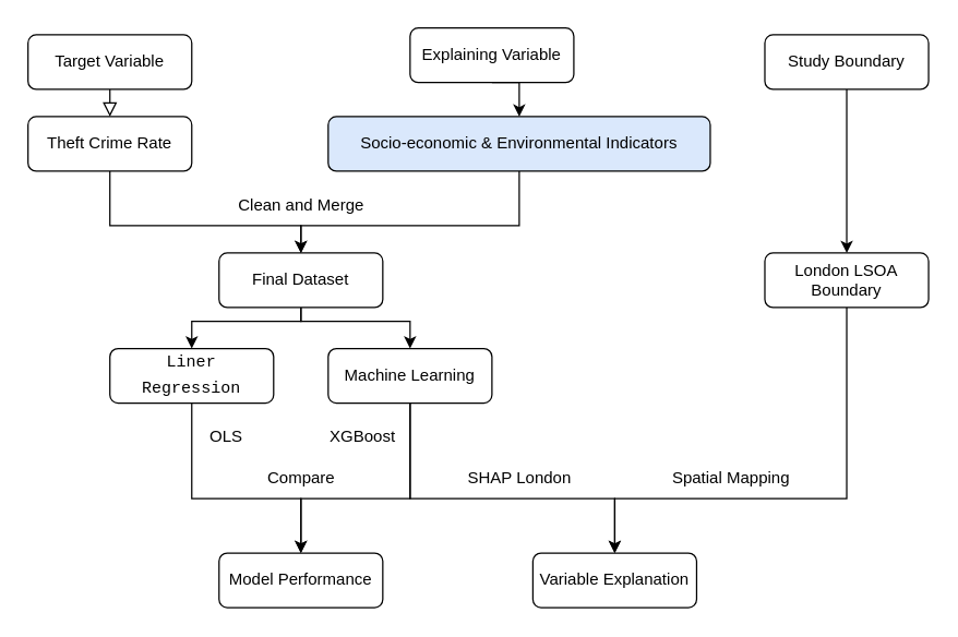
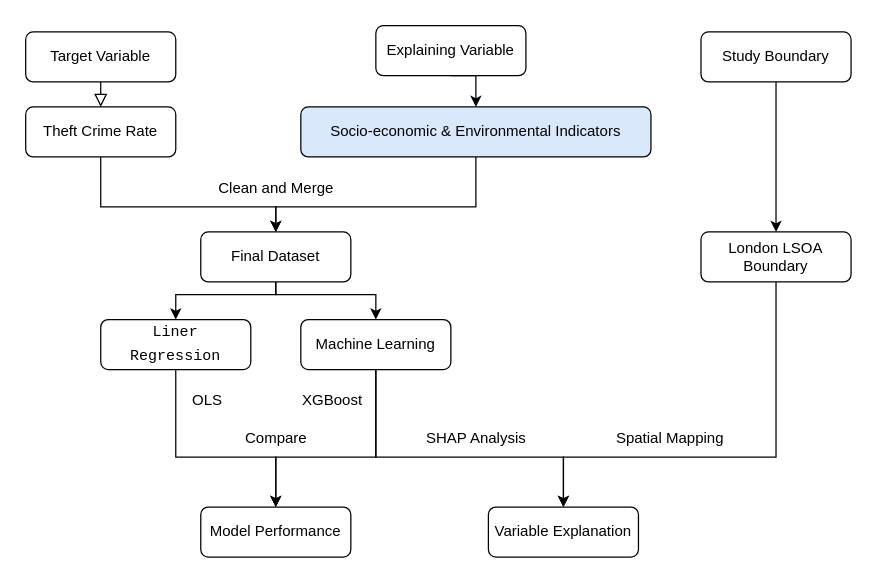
  <mxCell id="0" />
  <mxCell id="1" parent="0" />
  <mxCell id="2" value="" style="rounded=0;html=1;jettySize=auto;orthogonalLoop=1;fontSize=11;endArrow=block;endFill=0;endSize=8;strokeWidth=1;shadow=0;labelBackgroundColor=none;edgeStyle=orthogonalEdgeStyle;entryX=0.5;entryY=0;entryDx=0;entryDy=0;exitX=0.5;exitY=1;exitDx=0;exitDy=0;" parent="1" source="6" target="5" edge="1"><mxGeometry relative="1" as="geometry"><mxPoint x="220" y="55" as="targetPoint" /><mxPoint x="80" y="45" as="sourcePoint" /></mxGeometry></mxCell>
  <mxCell id="3" value="Socio-economic &amp;amp; Environmental Indicators" style="rounded=1;whiteSpace=wrap;html=1;fontSize=12;glass=0;strokeWidth=1;shadow=0;fillColor=#dae8fc;" parent="1" vertex="1"><mxGeometry x="240" y="85" width="280" height="40" as="geometry" /></mxCell>
  <mxCell id="4" style="edgeStyle=orthogonalEdgeStyle;rounded=0;orthogonalLoop=1;jettySize=auto;html=1;exitX=0.5;exitY=1;exitDx=0;exitDy=0;entryX=0.5;entryY=0;entryDx=0;entryDy=0;" parent="1" source="5" target="15" edge="1"><mxGeometry relative="1" as="geometry"><Array as="points"><mxPoint x="80" y="165" /><mxPoint x="220" y="165" /></Array></mxGeometry></mxCell>
  <mxCell id="5" value="Theft Crime Rate" style="rounded=1;whiteSpace=wrap;html=1;" parent="1" vertex="1"><mxGeometry x="20" y="85" width="120" height="40" as="geometry" /></mxCell>
  <mxCell id="6" value="Target Variable" style="rounded=1;whiteSpace=wrap;html=1;" parent="1" vertex="1"><mxGeometry x="20" y="25" width="120" height="40" as="geometry" /></mxCell>
  <mxCell id="7" style="edgeStyle=orthogonalEdgeStyle;rounded=0;orthogonalLoop=1;jettySize=auto;html=1;exitX=0.5;exitY=1;exitDx=0;exitDy=0;entryX=0.5;entryY=0;entryDx=0;entryDy=0;" parent="1" source="8" target="3" edge="1"><mxGeometry relative="1" as="geometry" /></mxCell>
  <mxCell id="8" value="Explaining Variable" style="rounded=1;whiteSpace=wrap;html=1;" parent="1" vertex="1"><mxGeometry x="300" y="20" width="120" height="40" as="geometry" /></mxCell>
  <mxCell id="9" style="edgeStyle=orthogonalEdgeStyle;rounded=0;orthogonalLoop=1;jettySize=auto;html=1;exitX=0.5;exitY=1;exitDx=0;exitDy=0;entryX=0.5;entryY=0;entryDx=0;entryDy=0;" parent="1" source="10" target="12" edge="1"><mxGeometry relative="1" as="geometry" /></mxCell>
  <mxCell id="10" value="Study Boundary" style="rounded=1;whiteSpace=wrap;html=1;" parent="1" vertex="1"><mxGeometry x="560" y="25" width="120" height="40" as="geometry" /></mxCell>
  <mxCell id="11" style="edgeStyle=orthogonalEdgeStyle;rounded=0;orthogonalLoop=1;jettySize=auto;html=1;exitX=0.5;exitY=1;exitDx=0;exitDy=0;entryX=0.5;entryY=0;entryDx=0;entryDy=0;" parent="1" source="12" target="24" edge="1"><mxGeometry relative="1" as="geometry"><Array as="points"><mxPoint x="620" y="365" /><mxPoint x="450" y="365" /></Array></mxGeometry></mxCell>
  <mxCell id="12" value="London LSOA Boundary" style="rounded=1;whiteSpace=wrap;html=1;" parent="1" vertex="1"><mxGeometry x="560" y="185" width="120" height="40" as="geometry" /></mxCell>
  <mxCell id="13" style="edgeStyle=orthogonalEdgeStyle;rounded=0;orthogonalLoop=1;jettySize=auto;html=1;exitX=0.5;exitY=1;exitDx=0;exitDy=0;entryX=0.5;entryY=0;entryDx=0;entryDy=0;" parent="1" source="15" target="19" edge="1"><mxGeometry relative="1" as="geometry"><Array as="points"><mxPoint x="220" y="235" /><mxPoint x="140" y="235" /></Array></mxGeometry></mxCell>
  <mxCell id="14" style="edgeStyle=orthogonalEdgeStyle;rounded=0;orthogonalLoop=1;jettySize=auto;html=1;exitX=0.5;exitY=1;exitDx=0;exitDy=0;entryX=0.5;entryY=0;entryDx=0;entryDy=0;" parent="1" source="15" target="22" edge="1"><mxGeometry relative="1" as="geometry"><Array as="points"><mxPoint x="220" y="235" /><mxPoint x="300" y="235" /></Array></mxGeometry></mxCell>
  <mxCell id="15" value="Final Dataset" style="rounded=1;whiteSpace=wrap;html=1;" parent="1" vertex="1"><mxGeometry x="160" y="185" width="120" height="40" as="geometry" /></mxCell>
  <mxCell id="16" value="Clean and Merge" style="text;html=1;align=center;verticalAlign=middle;resizable=0;points=[];autosize=1;strokeColor=none;fillColor=none;" parent="1" vertex="1"><mxGeometry x="160" y="135" width="120" height="30" as="geometry" /></mxCell>
  <mxCell id="17" style="edgeStyle=orthogonalEdgeStyle;rounded=0;orthogonalLoop=1;jettySize=auto;html=1;exitX=0.5;exitY=1;exitDx=0;exitDy=0;" parent="1" source="15" target="15" edge="1"><mxGeometry relative="1" as="geometry" /></mxCell>
  <mxCell id="18" style="edgeStyle=orthogonalEdgeStyle;rounded=0;orthogonalLoop=1;jettySize=auto;html=1;exitX=0.5;exitY=1;exitDx=0;exitDy=0;entryX=0.5;entryY=0;entryDx=0;entryDy=0;" parent="1" source="19" target="23" edge="1"><mxGeometry relative="1" as="geometry"><Array as="points"><mxPoint x="140" y="365" /><mxPoint x="220" y="365" /></Array></mxGeometry></mxCell>
  <mxCell id="19" value="&lt;div style=&quot;font-family: Consolas, &amp;quot;Courier New&amp;quot;, monospace; line-height: 19px; white-space: pre;&quot;&gt;&lt;font&gt;Liner&lt;/font&gt;&lt;/div&gt;&lt;div style=&quot;font-family: Consolas, &amp;quot;Courier New&amp;quot;, monospace; line-height: 19px; white-space: pre;&quot;&gt;&lt;span style=&quot;background-color: transparent; color: light-dark(rgb(0, 0, 0), rgb(255, 255, 255));&quot;&gt;Regression&lt;/span&gt;&lt;/div&gt;" style="rounded=1;whiteSpace=wrap;html=1;" parent="1" vertex="1"><mxGeometry x="80" y="255" width="120" height="40" as="geometry" /></mxCell>
  <mxCell id="20" style="edgeStyle=orthogonalEdgeStyle;rounded=0;orthogonalLoop=1;jettySize=auto;html=1;exitX=0.5;exitY=1;exitDx=0;exitDy=0;entryX=0.5;entryY=0;entryDx=0;entryDy=0;" parent="1" source="22" target="23" edge="1"><mxGeometry relative="1" as="geometry"><Array as="points"><mxPoint x="300" y="365" /><mxPoint x="220" y="365" /></Array></mxGeometry></mxCell>
  <mxCell id="21" style="edgeStyle=orthogonalEdgeStyle;rounded=0;orthogonalLoop=1;jettySize=auto;html=1;exitX=0.5;exitY=1;exitDx=0;exitDy=0;" parent="1" source="22" target="24" edge="1"><mxGeometry relative="1" as="geometry"><Array as="points"><mxPoint x="300" y="365" /><mxPoint x="450" y="365" /></Array></mxGeometry></mxCell>
  <mxCell id="22" value="Machine Learning" style="rounded=1;whiteSpace=wrap;html=1;" parent="1" vertex="1"><mxGeometry x="240" y="255" width="120" height="40" as="geometry" /></mxCell>
  <mxCell id="23" value="Model Performance" style="rounded=1;whiteSpace=wrap;html=1;" parent="1" vertex="1"><mxGeometry x="160" y="405" width="120" height="40" as="geometry" /></mxCell>
  <mxCell id="24" value="Variable Explanation" style="rounded=1;whiteSpace=wrap;html=1;" parent="1" vertex="1"><mxGeometry x="390" y="405" width="120" height="40" as="geometry" /></mxCell>
- <mxCell id="25" value="SHAP London" style="text;html=1;align=center;verticalAlign=middle;resizable=0;points=[];autosize=1;strokeColor=none;fillColor=none;" parent="1" vertex="1"><mxGeometry x="330" y="335" width="100" height="30" as="geometry" /></mxCell>
+ <mxCell id="25" value="SHAP Analysis" style="text;html=1;align=center;verticalAlign=middle;resizable=0;points=[];autosize=1;strokeColor=none;fillColor=none;" parent="1" vertex="1"><mxGeometry x="330" y="335" width="100" height="30" as="geometry" /></mxCell>
  <mxCell id="26" value="Compare" style="text;html=1;align=center;verticalAlign=middle;resizable=0;points=[];autosize=1;strokeColor=none;fillColor=none;" parent="1" vertex="1"><mxGeometry x="185" y="335" width="70" height="30" as="geometry" /></mxCell>
  <mxCell id="27" value="Spatial Mapping" style="text;html=1;align=center;verticalAlign=middle;resizable=0;points=[];autosize=1;strokeColor=none;fillColor=none;" parent="1" vertex="1"><mxGeometry x="480" y="335" width="110" height="30" as="geometry" /></mxCell>
  <mxCell id="28" style="edgeStyle=orthogonalEdgeStyle;rounded=0;orthogonalLoop=1;jettySize=auto;html=1;exitX=0.5;exitY=1;exitDx=0;exitDy=0;entryX=0.5;entryY=0;entryDx=0;entryDy=0;" parent="1" source="3" target="15" edge="1"><mxGeometry relative="1" as="geometry"><mxPoint x="380" y="175" as="sourcePoint" /><Array as="points"><mxPoint x="380" y="165" /><mxPoint x="220" y="165" /></Array></mxGeometry></mxCell>
  <mxCell id="29" value="XGBoost" style="text;html=1;align=center;verticalAlign=middle;resizable=0;points=[];autosize=1;strokeColor=none;fillColor=none;" parent="1" vertex="1"><mxGeometry x="230" y="305" width="70" height="30" as="geometry" /></mxCell>
  <mxCell id="30" value="OLS" style="text;html=1;align=center;verticalAlign=middle;resizable=0;points=[];autosize=1;strokeColor=none;fillColor=none;" parent="1" vertex="1"><mxGeometry x="140" y="305" width="50" height="30" as="geometry" /></mxCell>
